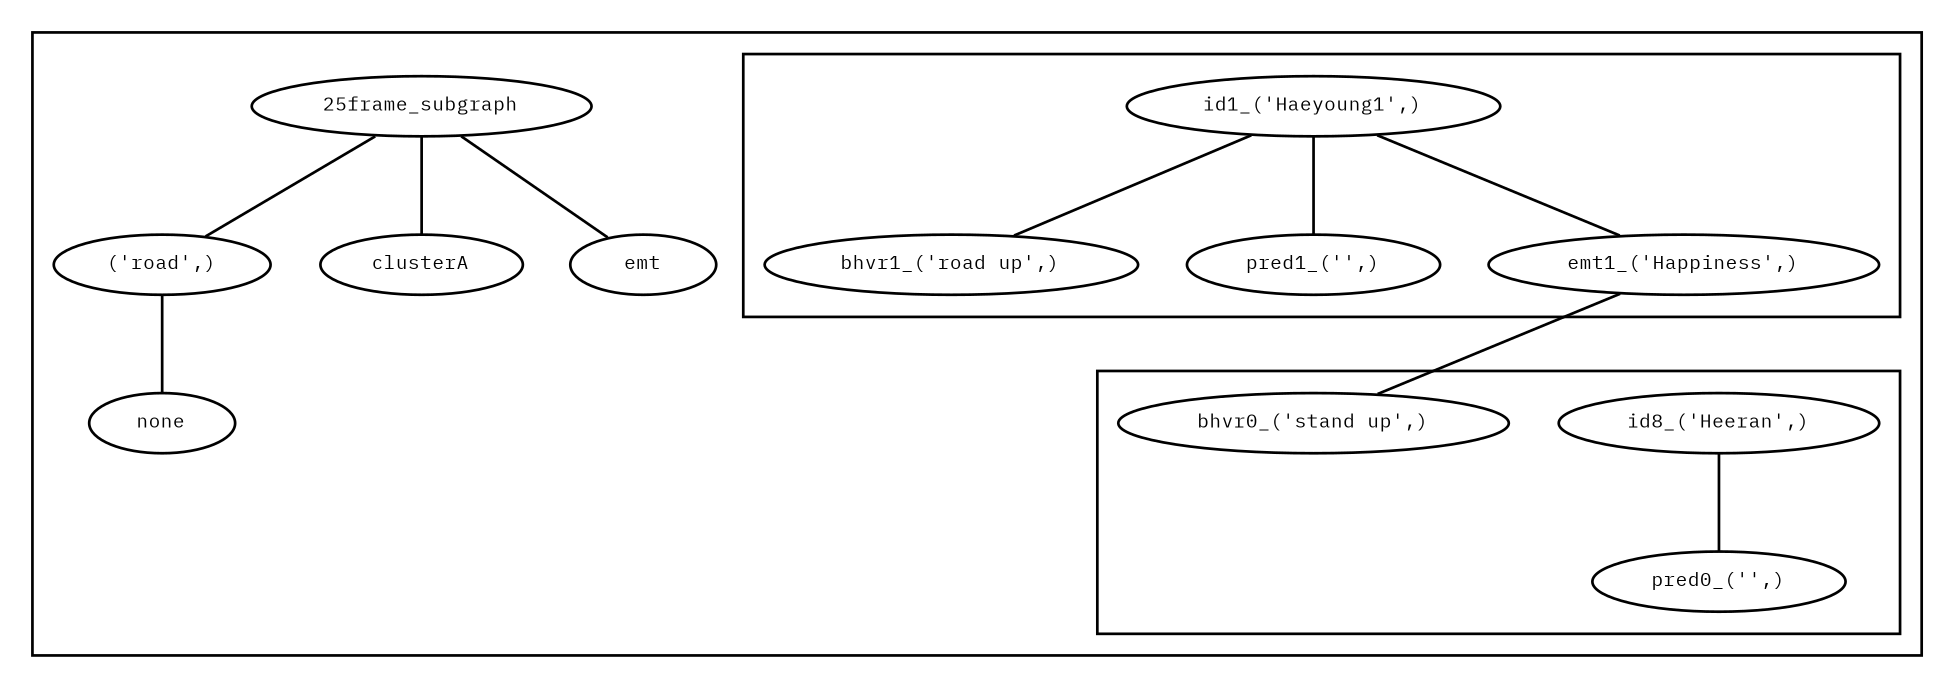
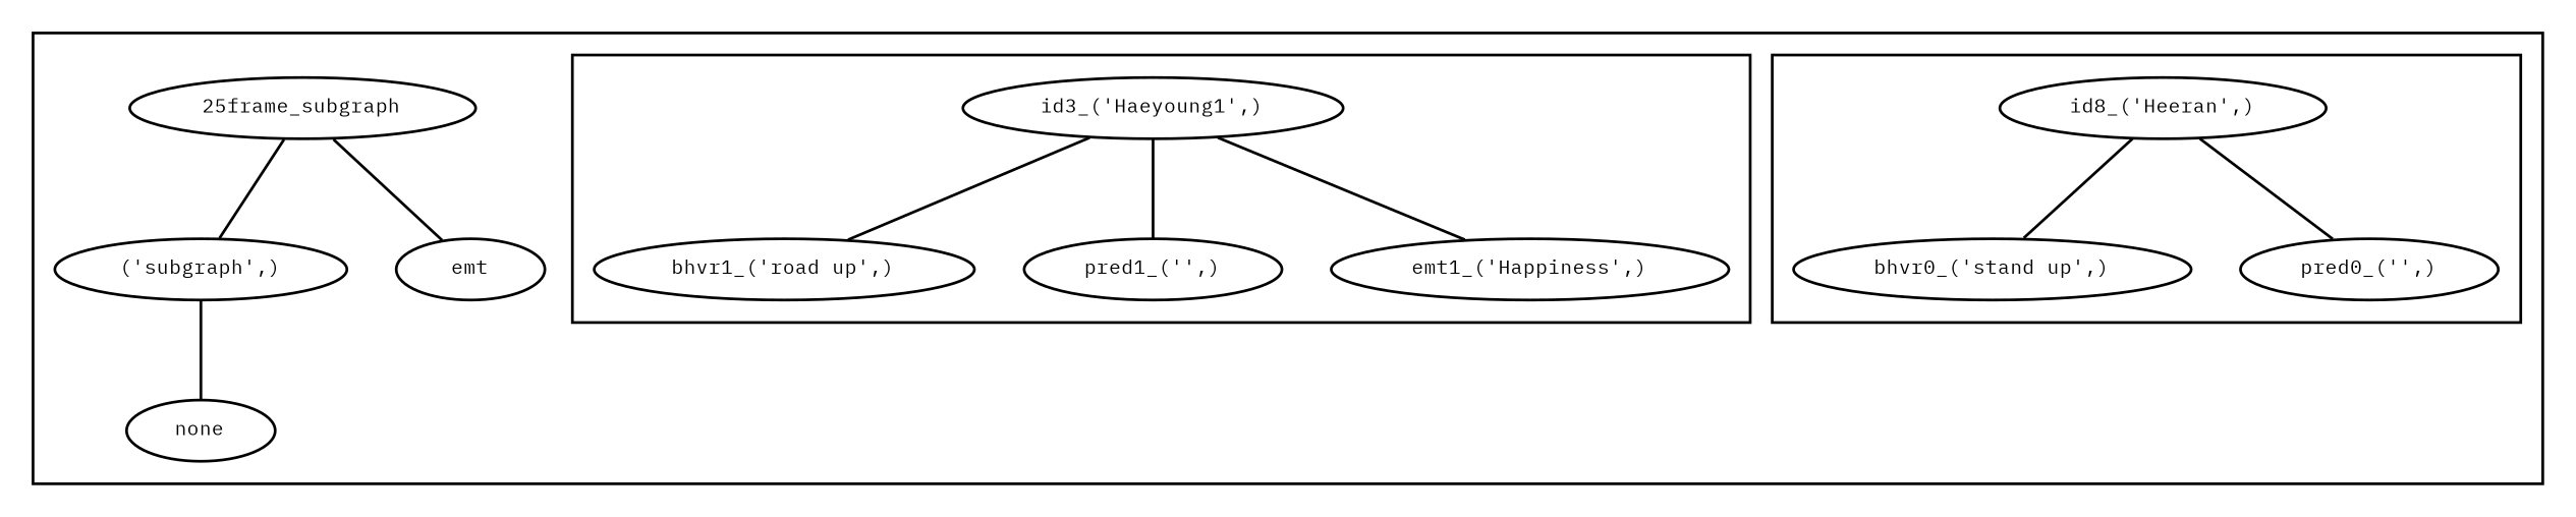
  graph {
    fontname="IBM Plex Mono"
    rankdir=TB
    node [fontname="IBM Plex Mono" fontsize=7]
    edge [fontname="IBM Plex Mono" fontsize=7]
    n1 [height=0.05 label="id8_('Heeran',)"]
    "bhvr0_('stand up',)" [height=0.05]
    "pred0_('',)" [height=0.05]
-   "id1_('Haeyoung1',)" [height=0.05]
+   "id1_('Haeyoung1',)" [height=0.05 label="id3_('Haeyoung1',)"]
    n5 [height=0.05 label="bhvr1_('road up',)"]
    "pred1_('',)" [height=0.05]
    "emt1_('Happiness',)" [height=0.05]
    "25frame_subgraph" [height=0.1]
-   "('road',)" [height=0.1]
+   "('road',)" [height=0.1 label="('subgraph',)"]
    none [height=0.1]
-   clusterA [height=0.1]
    n12 [height=0.1 label=emt]
    subgraph cluster_1 {
      "25frame_subgraph"
      "('road',)"
      none
-     clusterA
      n12
      subgraph cluster_2 {
        n1
        "bhvr0_('stand up',)"
        "pred0_('',)"
      }
      subgraph cluster_3 {
        "id1_('Haeyoung1',)"
        n5
        "pred1_('',)"
        "emt1_('Happiness',)"
      }
    }
-   "emt1_('Happiness',)" -- "bhvr0_('stand up',)"
+   n1 -- "bhvr0_('stand up',)"
    n1 -- "pred0_('',)"
    "id1_('Haeyoung1',)" -- n5
    "id1_('Haeyoung1',)" -- "pred1_('',)"
    "id1_('Haeyoung1',)" -- "emt1_('Happiness',)"
    "25frame_subgraph" -- "('road',)"
-   "25frame_subgraph" -- clusterA
    "25frame_subgraph" -- n12
    "('road',)" -- none
  }
